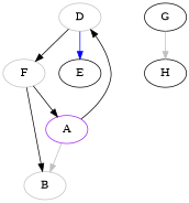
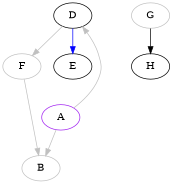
  digraph {
-   n1 [color=gray label=D]
+   n1 [color=black label=D]
    n2 [color=gray label=F]
    n3 [label=E]
    n4 [color=purple label=A]
    n5 [color=gray label=B]
-   n6 [label=G]
+   n6 [label=G color=gray]
    n7 [label=H]
-   n1 -> n2
+   n1 -> n2 [color=gray]
    n1 -> n3 [color=blue]
-   n2 -> n4
-   n2 -> n5
-   n4 -> n1 [color=black]
+   n2 -> n5 [color=gray]
+   n4 -> n1 [color=gray]
    n4 -> n5 [color=gray]
-   n6 -> n7 [color=gray]
+   n6 -> n7
  }
